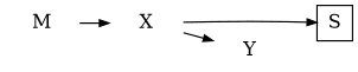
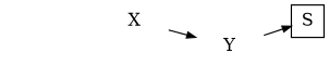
  digraph {
    rankdir=LR
    ranksep=.3
    node [shape=plaintext]
    edge [arrowsize=0.7]
    S [height=0 shape=square]
-   M [height=0]
    X [height=0]
    Y [height=0]
-   M -> X
-   X -> S
+   Y -> S
    X -> Y
  }
